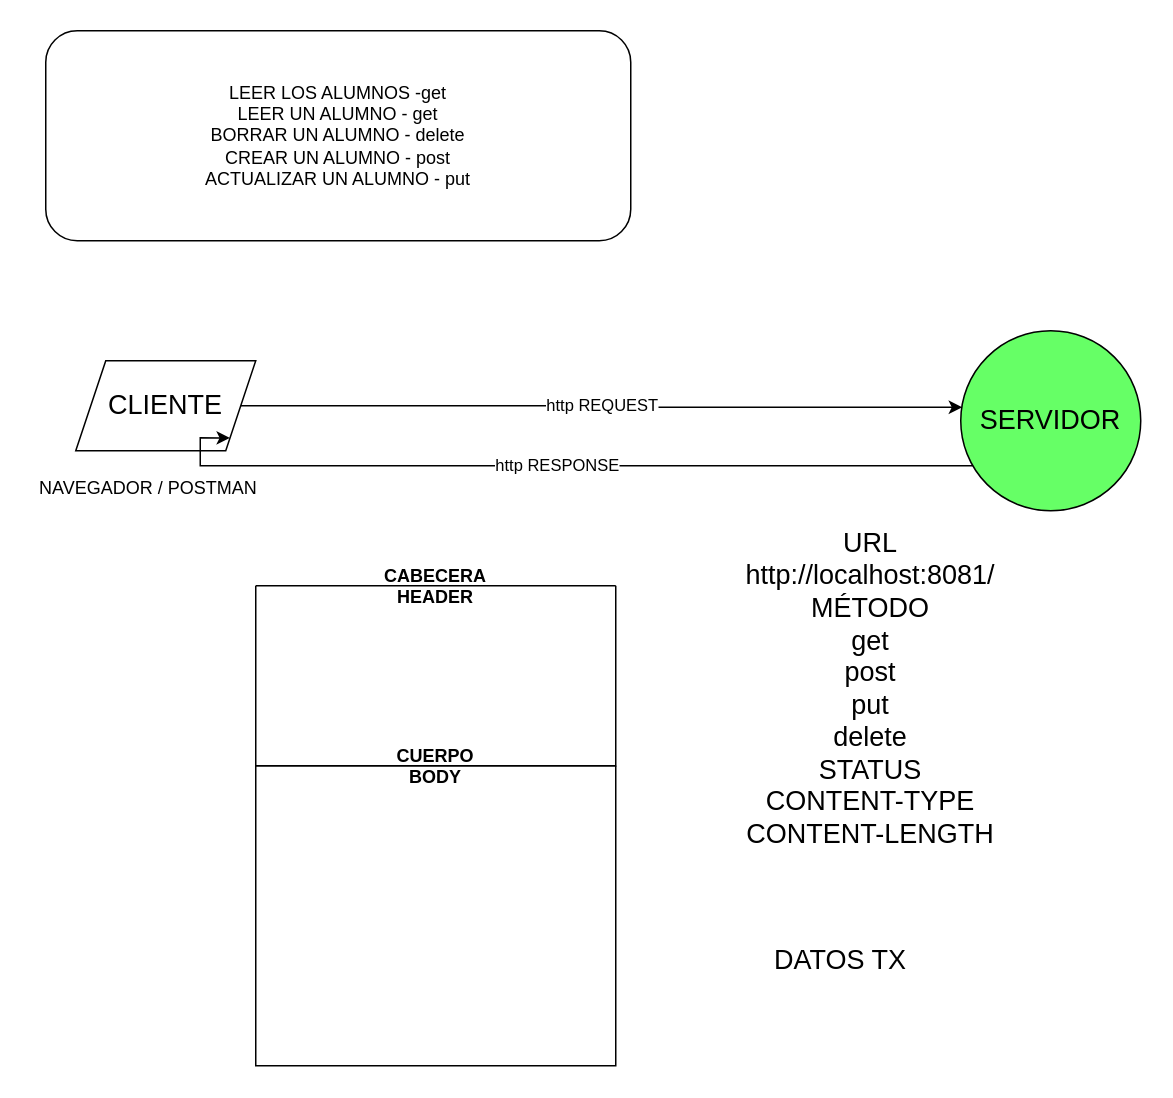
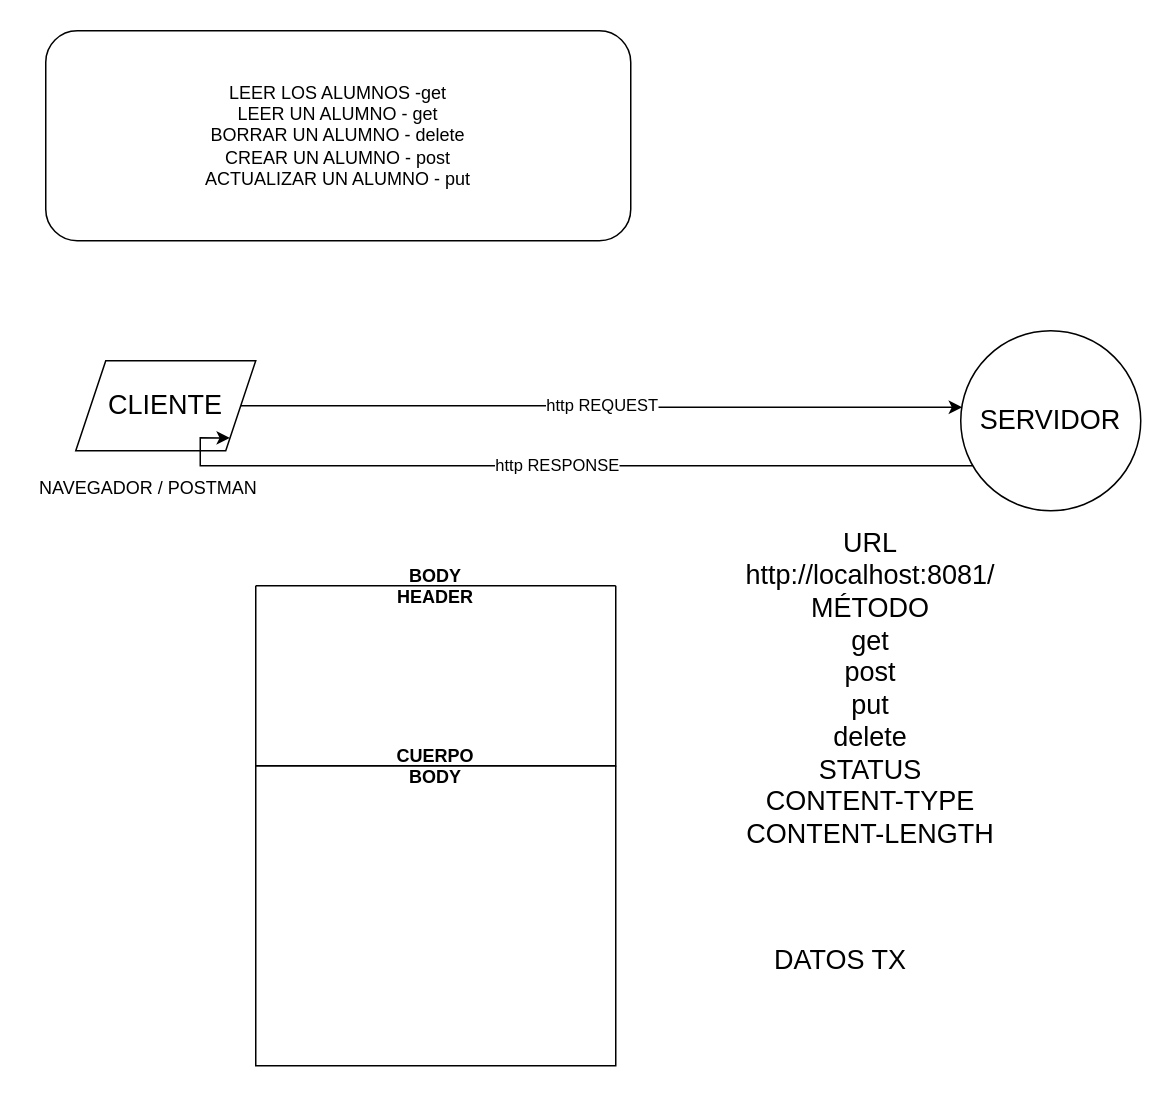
  <mxCell id="0" />
  <mxCell id="1" parent="0" />
  <mxCell id="2" value="http REQUEST" style="edgeStyle=orthogonalEdgeStyle;rounded=0;orthogonalLoop=1;jettySize=auto;html=1;entryX=0.008;entryY=0.425;entryDx=0;entryDy=0;entryPerimeter=0;" parent="1" source="3" target="5" edge="1"><mxGeometry relative="1" as="geometry" /></mxCell>
  <mxCell id="3" value="&lt;font style=&quot;font-size: 18px&quot;&gt;CLIENTE&lt;/font&gt;" style="shape=parallelogram;perimeter=parallelogramPerimeter;whiteSpace=wrap;html=1;fixedSize=1;" parent="1" vertex="1"><mxGeometry x="50" y="240" width="120" height="60" as="geometry" /></mxCell>
  <mxCell id="4" value="http RESPONSE" style="edgeStyle=orthogonalEdgeStyle;rounded=0;orthogonalLoop=1;jettySize=auto;html=1;entryX=1;entryY=1;entryDx=0;entryDy=0;" parent="1" source="5" target="3" edge="1"><mxGeometry relative="1" as="geometry"><Array as="points"><mxPoint x="133" y="310" /></Array></mxGeometry></mxCell>
- <mxCell id="5" value="&lt;font style=&quot;font-size: 18px&quot;&gt;SERVIDOR&lt;/font&gt;" style="ellipse;whiteSpace=wrap;html=1;aspect=fixed;fillColor=#66ff66;" parent="1" vertex="1"><mxGeometry x="640" y="220" width="120" height="120" as="geometry" /></mxCell>
+ <mxCell id="5" value="&lt;font style=&quot;font-size: 18px&quot;&gt;SERVIDOR&lt;/font&gt;" style="ellipse;whiteSpace=wrap;html=1;aspect=fixed;" parent="1" vertex="1"><mxGeometry x="640" y="220" width="120" height="120" as="geometry" /></mxCell>
  <mxCell id="6" value="NAVEGADOR / POSTMAN" style="text;strokeColor=none;fillColor=none;align=left;verticalAlign=top;spacingLeft=4;spacingRight=4;overflow=hidden;rotatable=0;points=[[0,0.5],[1,0.5]];portConstraint=eastwest;" parent="1" vertex="1"><mxGeometry x="20" y="311" width="170" height="26" as="geometry" /></mxCell>
- <mxCell id="7" value="CABECERA&#10;HEADER" style="swimlane;startSize=0;fillColor=#66FF66;" parent="1" vertex="1"><mxGeometry x="170" y="390" width="240" height="120" as="geometry" /></mxCell>
+ <mxCell id="7" value="BODY&#10;HEADER" style="swimlane;startSize=0;fillColor=#66FF66;" parent="1" vertex="1"><mxGeometry x="170" y="390" width="240" height="120" as="geometry" /></mxCell>
  <mxCell id="8" value="CUERPO&#10;BODY" style="swimlane;startSize=0;fillColor=#66FF66;" parent="1" vertex="1"><mxGeometry x="170" y="510" width="240" height="200" as="geometry" /></mxCell>
  <mxCell id="9" value="&lt;span style=&quot;font-size: 18px&quot;&gt;URL http://localhost:8081/&lt;br&gt;MÉTODO&lt;br&gt;get&lt;br&gt;post&lt;br&gt;put&lt;br&gt;delete&lt;br&gt;STATUS&lt;br&gt;CONTENT-TYPE&lt;br&gt;CONTENT-LENGTH&lt;br&gt;&lt;br&gt;&lt;/span&gt;" style="text;html=1;strokeColor=none;fillColor=none;align=center;verticalAlign=middle;whiteSpace=wrap;rounded=0;" parent="1" vertex="1"><mxGeometry x="490" y="440" width="180" height="60" as="geometry" /></mxCell>
  <mxCell id="10" value="&lt;span style=&quot;font-size: 18px&quot;&gt;DATOS TX&lt;br&gt;&lt;/span&gt;" style="text;html=1;strokeColor=none;fillColor=none;align=center;verticalAlign=middle;whiteSpace=wrap;rounded=0;" parent="1" vertex="1"><mxGeometry x="470" y="610" width="180" height="60" as="geometry" /></mxCell>
  <mxCell id="11" value="LEER LOS ALUMNOS -get&lt;br&gt;LEER UN ALUMNO - get&lt;br&gt;BORRAR UN ALUMNO - delete&lt;br&gt;CREAR UN ALUMNO - post&lt;br&gt;ACTUALIZAR UN ALUMNO - put" style="rounded=1;whiteSpace=wrap;html=1;" parent="1" vertex="1"><mxGeometry x="30" y="20" width="390" height="140" as="geometry" /></mxCell>
